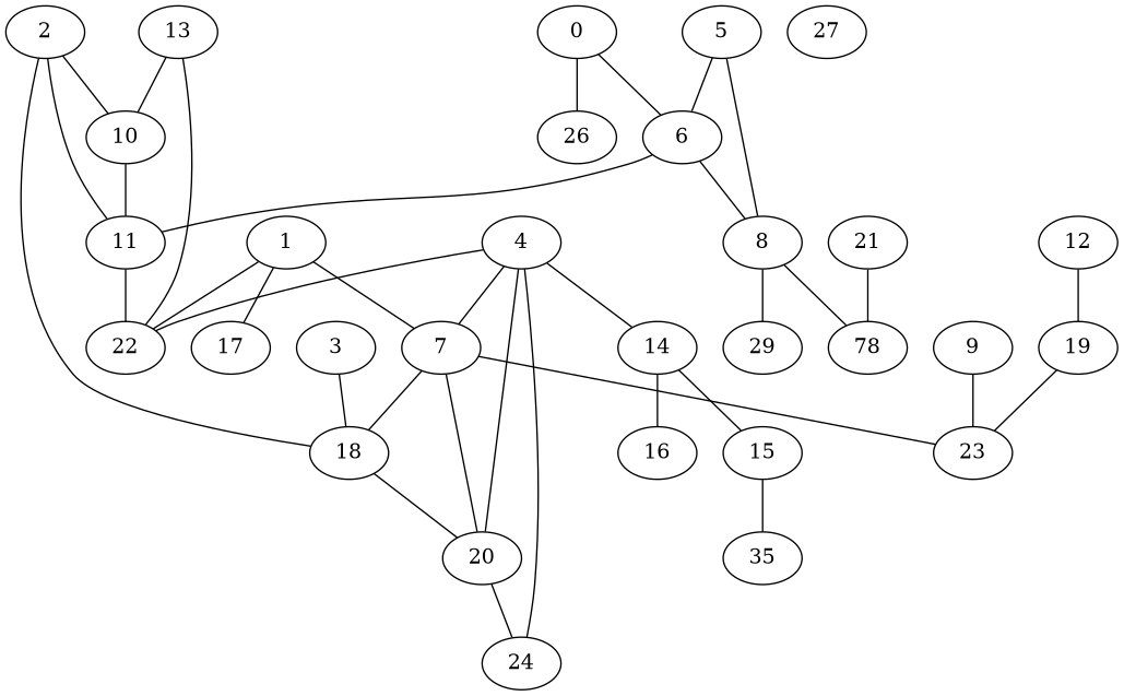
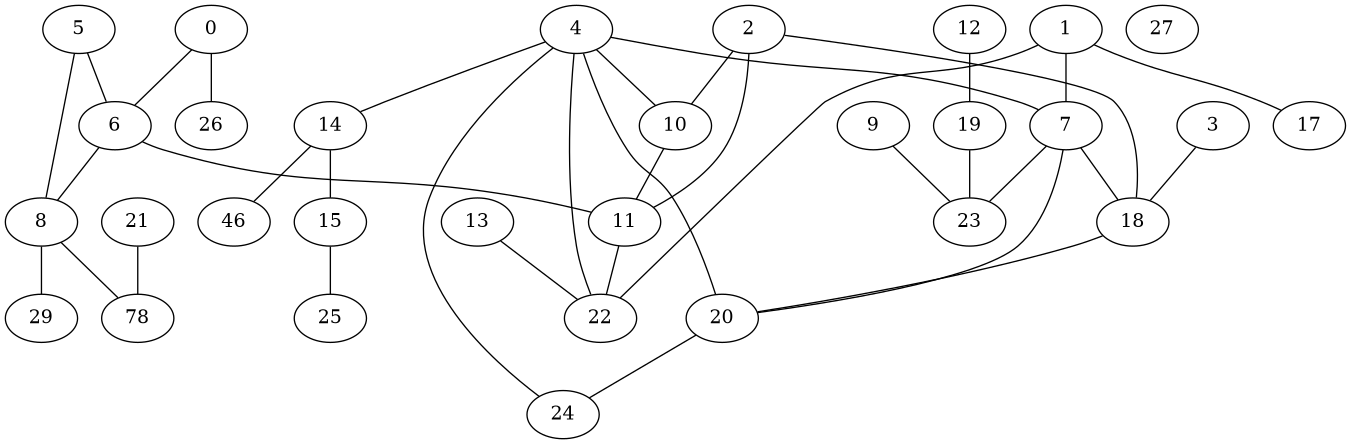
  graph {
    0
    6
    26
    11
    8
    1
    7
    17
    22
    18
    20
    23
    2
    10
    3
    4
    14
    24
    15
-   16
+   16 [label=46]
    5
    n22 [label=78]
    29
    9
    12
    19
    13
-   25 [label=35]
+   25
    21
    27
    0 -- 6
    0 -- 26
    6 -- 11
    6 -- 8
    11 -- 22
    8 -- n22
    8 -- 29
    1 -- 7
    1 -- 17
    1 -- 22
    7 -- 18
    7 -- 20
    7 -- 23
    18 -- 20
    20 -- 24
    2 -- 11
    2 -- 18
    2 -- 10
    10 -- 11
    3 -- 18
    4 -- 7
    4 -- 22
    4 -- 20
-   13 -- 10
+   4 -- 10
    4 -- 14
    4 -- 24
    14 -- 15
    14 -- 16
    15 -- 25
    5 -- 6
    5 -- 8
    9 -- 23
    12 -- 19
    19 -- 23
    13 -- 22
    21 -- n22
  }
